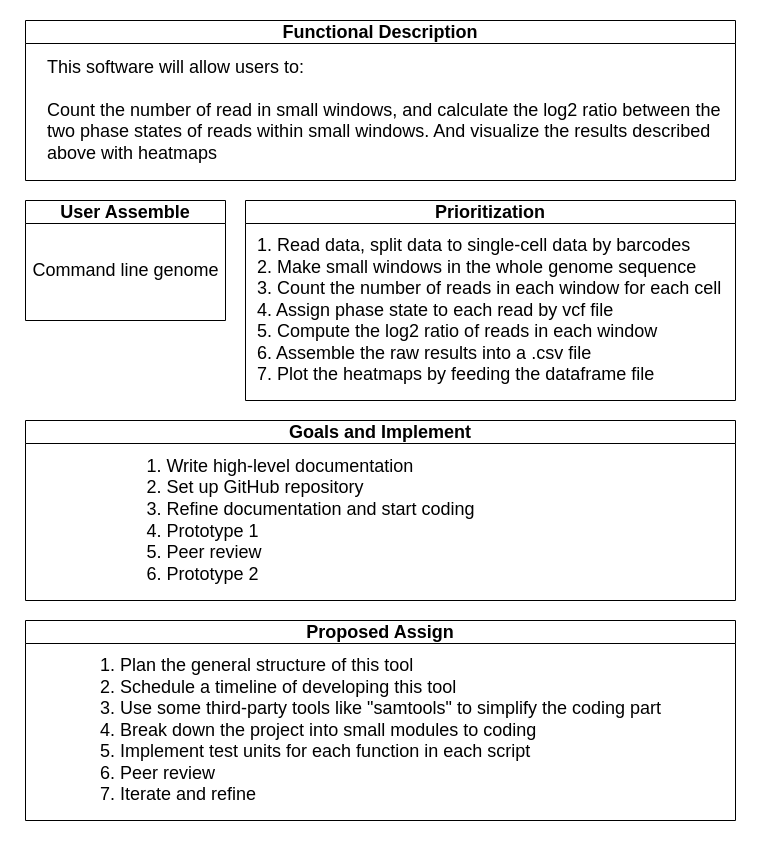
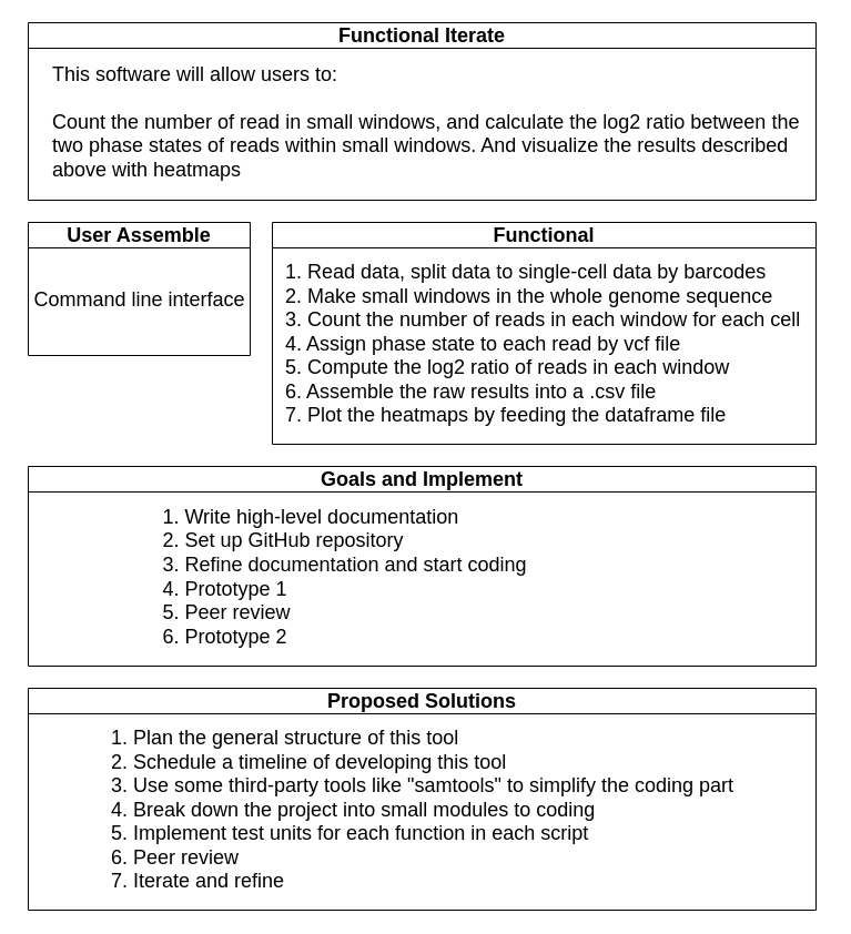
  <mxCell id="0" />
  <mxCell id="1" parent="0" />
- <mxCell id="2" value="&lt;font style=&quot;font-size: 18px;&quot;&gt;Functional Description&lt;/font&gt;" style="swimlane;whiteSpace=wrap;html=1;" vertex="1" parent="1"><mxGeometry x="25" y="20" width="710" height="160" as="geometry" /></mxCell>
+ <mxCell id="2" value="&lt;font style=&quot;font-size: 18px;&quot;&gt;Functional Iterate&lt;/font&gt;" style="swimlane;whiteSpace=wrap;html=1;" vertex="1" parent="1"><mxGeometry x="25" y="20" width="710" height="160" as="geometry" /></mxCell>
  <mxCell id="3" value="&lt;font style=&quot;font-size: 18px;&quot;&gt;This software will allow users to:&lt;br&gt;&lt;br&gt;Count the number of read in small windows, and calculate the log2 ratio between the &lt;br&gt;two phase states of reads within small windows. And visualize the results described&lt;br&gt;above with heatmaps&lt;/font&gt;" style="text;html=1;align=left;verticalAlign=middle;resizable=0;points=[];autosize=1;strokeColor=none;fillColor=none;rotation=0;" vertex="1" parent="2"><mxGeometry x="20" y="30" width="700" height="120" as="geometry" /></mxCell>
  <mxCell id="4" value="User Assemble" style="swimlane;whiteSpace=wrap;html=1;fontSize=18;" vertex="1" parent="1"><mxGeometry x="25" y="200" width="200" height="120" as="geometry" /></mxCell>
- <mxCell id="5" value="Command line genome" style="text;html=1;align=center;verticalAlign=middle;resizable=0;points=[];autosize=1;strokeColor=none;fillColor=none;fontSize=18;" vertex="1" parent="4"><mxGeometry x="-5" y="50" width="210" height="40" as="geometry" /></mxCell>
- <mxCell id="6" value="Prioritization" style="swimlane;whiteSpace=wrap;html=1;fontSize=18;" vertex="1" parent="1"><mxGeometry x="245" y="200" width="490" height="200" as="geometry" /></mxCell>
+ <mxCell id="5" value="Command line interface" style="text;html=1;align=center;verticalAlign=middle;resizable=0;points=[];autosize=1;strokeColor=none;fillColor=none;fontSize=18;" vertex="1" parent="4"><mxGeometry x="-5" y="50" width="210" height="40" as="geometry" /></mxCell>
+ <mxCell id="6" value="Functional" style="swimlane;whiteSpace=wrap;html=1;fontSize=18;" vertex="1" parent="1"><mxGeometry x="245" y="200" width="490" height="200" as="geometry" /></mxCell>
  <mxCell id="7" value="1. Read data, split data to single-cell data by barcodes&lt;br&gt;2. Make small windows in the whole genome sequence&lt;br&gt;3. Count the number of reads in each window for each cell&lt;br&gt;&lt;div style=&quot;&quot;&gt;&lt;span style=&quot;background-color: initial;&quot;&gt;4. Assign phase state to each read by vcf file&lt;/span&gt;&lt;/div&gt;5. Compute the log2 ratio of reads in each window&lt;br&gt;6. Assemble the raw results into a .csv file&lt;br&gt;7. Plot the heatmaps by feeding the dataframe file&amp;nbsp;" style="text;html=1;align=left;verticalAlign=middle;resizable=0;points=[];autosize=1;strokeColor=none;fillColor=none;fontSize=18;" vertex="1" parent="6"><mxGeometry x="10" y="30" width="490" height="160" as="geometry" /></mxCell>
  <mxCell id="8" value="Goals and Implement" style="swimlane;whiteSpace=wrap;html=1;fontSize=18;" vertex="1" parent="1"><mxGeometry x="25" y="420" width="710" height="180" as="geometry" /></mxCell>
  <mxCell id="9" value="&lt;div style=&quot;text-align: left;&quot;&gt;&lt;span style=&quot;background-color: initial;&quot;&gt;1. Write high-level documentation&lt;/span&gt;&lt;/div&gt;&lt;div style=&quot;text-align: left;&quot;&gt;&lt;span style=&quot;background-color: initial;&quot;&gt;2. Set up GitHub repository&lt;/span&gt;&lt;/div&gt;&lt;div style=&quot;text-align: left;&quot;&gt;&lt;span style=&quot;background-color: initial;&quot;&gt;3. Refine documentation and start coding&lt;/span&gt;&lt;/div&gt;&lt;div style=&quot;text-align: left;&quot;&gt;&lt;span style=&quot;background-color: initial;&quot;&gt;4. Prototype 1&lt;/span&gt;&lt;/div&gt;&lt;div style=&quot;text-align: left;&quot;&gt;&lt;span style=&quot;background-color: initial;&quot;&gt;5. Peer review&lt;/span&gt;&lt;/div&gt;&lt;div style=&quot;text-align: left;&quot;&gt;&lt;span style=&quot;background-color: initial;&quot;&gt;6. Prototype 2&lt;/span&gt;&lt;/div&gt;" style="text;html=1;align=center;verticalAlign=middle;resizable=0;points=[];autosize=1;strokeColor=none;fillColor=none;fontSize=18;" vertex="1" parent="8"><mxGeometry x="110" y="30" width="350" height="140" as="geometry" /></mxCell>
- <mxCell id="10" value="Proposed Assign" style="swimlane;whiteSpace=wrap;html=1;fontSize=18;" vertex="1" parent="1"><mxGeometry x="25" y="620" width="710" height="200" as="geometry" /></mxCell>
+ <mxCell id="10" value="Proposed Solutions" style="swimlane;whiteSpace=wrap;html=1;fontSize=18;" vertex="1" parent="1"><mxGeometry x="25" y="620" width="710" height="200" as="geometry" /></mxCell>
  <mxCell id="11" value="&lt;div style=&quot;text-align: left;&quot;&gt;&lt;span style=&quot;background-color: initial;&quot;&gt;1. Plan the general structure of this tool&lt;/span&gt;&lt;/div&gt;&lt;div style=&quot;text-align: left;&quot;&gt;&lt;span style=&quot;background-color: initial;&quot;&gt;2. Schedule a timeline of developing this tool&lt;/span&gt;&lt;/div&gt;&lt;div style=&quot;text-align: left;&quot;&gt;&lt;span style=&quot;background-color: initial;&quot;&gt;3. Use some third-party tools like &quot;samtools&quot; to simplify the coding part&lt;/span&gt;&lt;/div&gt;&lt;div style=&quot;text-align: left;&quot;&gt;&lt;span style=&quot;background-color: initial;&quot;&gt;4. Break down the project into small modules to coding&lt;/span&gt;&lt;/div&gt;&lt;div style=&quot;text-align: left;&quot;&gt;&lt;span style=&quot;background-color: initial;&quot;&gt;5. Implement test units for each function in each script&lt;/span&gt;&lt;/div&gt;&lt;div style=&quot;text-align: left;&quot;&gt;&lt;span style=&quot;background-color: initial;&quot;&gt;6. Peer review&lt;/span&gt;&lt;/div&gt;&lt;div style=&quot;text-align: left;&quot;&gt;&lt;span style=&quot;background-color: initial;&quot;&gt;7. Iterate and refine&lt;/span&gt;&lt;/div&gt;" style="text;html=1;align=center;verticalAlign=middle;resizable=0;points=[];autosize=1;strokeColor=none;fillColor=none;fontSize=18;" vertex="1" parent="10"><mxGeometry x="65" y="30" width="580" height="160" as="geometry" /></mxCell>
